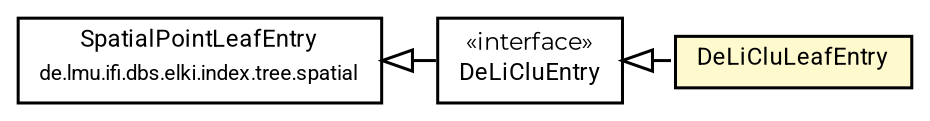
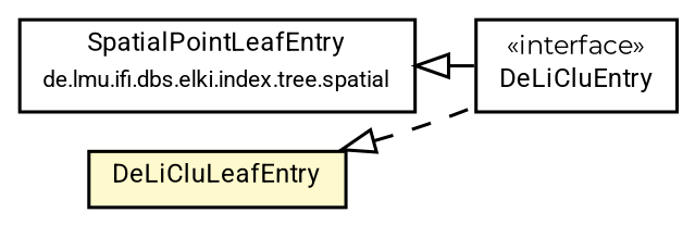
  digraph {
    fontname=Montserrat
    nodesep=0.15
    rankdir=LR
    ranksep=0.25
    node [fontcolor=black fontname=Montserrat fontsize=8 margin=0 shape=plaintext]
    edge [arrowtail=empty color=black dir=back fontname=Montserrat fontsize=7 labelfontname=Roboto labelfontsize=7]
    n1 [height=0 label=<<table title="de.lmu.ifi.dbs.elki.index.tree.spatial.SpatialPointLeafEntry" border="0" cellborder="1" cellspacing="0" cellpadding="2" href="../../SpatialPointLeafEntry.html" target="_parent"> 		<tr><td><table border="0" cellspacing="0" cellpadding="1"> 		<tr><td align="center" balign="center"> <font face="Roboto">SpatialPointLeafEntry</font> </td></tr> 		<tr><td align="center" balign="center"> <font face="Roboto" point-size="7.0">de.lmu.ifi.dbs.elki.index.tree.spatial</font> </td></tr> 		</table></td></tr> 		</table>> width=0]
    n2 [height=0 label=<<table title="de.lmu.ifi.dbs.elki.index.tree.spatial.rstarvariants.deliclu.DeLiCluEntry" border="0" cellborder="1" cellspacing="0" cellpadding="2" href="DeLiCluEntry.html" target="_parent"> 		<tr><td><table border="0" cellspacing="0" cellpadding="1"> 		<tr><td align="center" balign="center"> &#171;interface&#187; </td></tr> 		<tr><td align="center" balign="center"> <font face="Roboto">DeLiCluEntry</font> </td></tr> 		</table></td></tr> 		</table>> width=0]
    n3 [height=0 label=<<table title="de.lmu.ifi.dbs.elki.index.tree.spatial.rstarvariants.deliclu.DeLiCluLeafEntry" border="0" cellborder="1" cellspacing="0" cellpadding="2" bgcolor="lemonChiffon" href="DeLiCluLeafEntry.html" target="_parent"> 		<tr><td><table border="0" cellspacing="0" cellpadding="1"> 		<tr><td align="center" balign="center"> <font face="Roboto">DeLiCluLeafEntry</font> </td></tr> 		</table></td></tr> 		</table>> width=0]
    n1 -> n2 [weight=10]
-   n2 -> n3 [style=dashed weight=9]
+   n3 -> n2 [style=dashed weight=9]
  }
